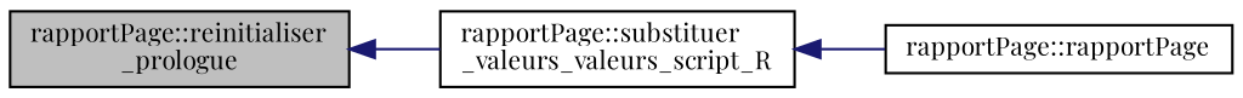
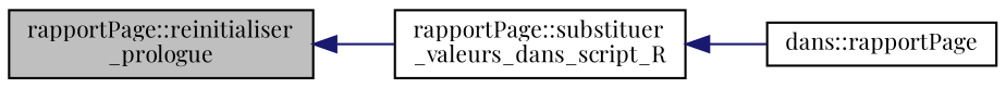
  digraph {
    fontname="Playfair Display"
    rankdir=LR
    node [color=black fillcolor=white fontname="Playfair Display" fontsize=10 shape=record style=filled]
    edge [color=midnightblue dir=back fontname="Playfair Display" fontsize=10 labelfontname=Helvetica labelfontsize=10 style=solid]
    n1 [fillcolor=grey75 fontcolor=black height=0.2 label="rapportPage::reinitialiser\l_prologue" width=0.4]
-   n2 [height=0.2 label="rapportPage::substituer\l_valeurs_valeurs_script_R" width=0.4]
-   n3 [height=0.2 label="rapportPage::rapportPage" width=0.4]
+   n2 [height=0.2 label="rapportPage::substituer\l_valeurs_dans_script_R" width=0.4]
+   n3 [height=0.2 label="dans::rapportPage" width=0.4]
    n1 -> n2
    n2 -> n3
  }
